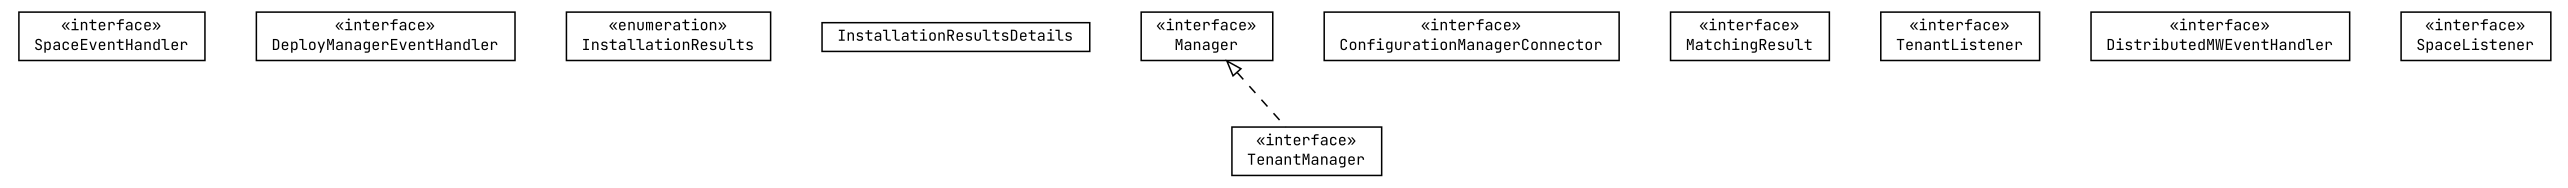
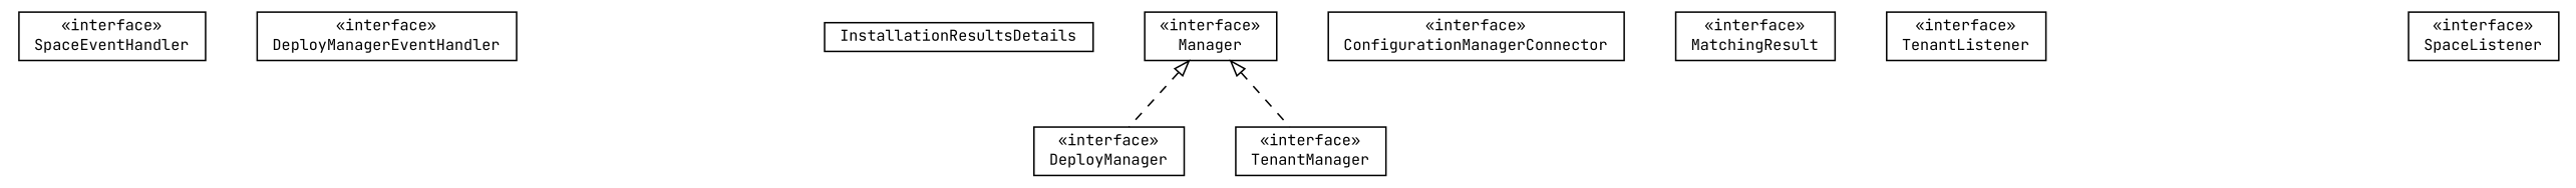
  digraph {
    fontname="JetBrains Mono"
    nodesep=0.25
    ranksep=0.5
    node [fontcolor=black fontname="JetBrains Mono" fontsize=10.0 shape=plaintext]
    edge [arrowtail=empty dir=back fontname="JetBrains Mono" fontsize=10 headport=p labelfontname=Helvetica labelfontsize=10 style=dashed tailport=p]
    n1 [label=<<table title="org.universAAL.middleware.managers.api.SpaceEventHandler" border="0" cellborder="1" cellspacing="0" cellpadding="2" port="p" href="./SpaceEventHandler.html"> 		<tr><td><table border="0" cellspacing="0" cellpadding="1"> <tr><td align="center" balign="center"> &#171;interface&#187; </td></tr> <tr><td align="center" balign="center"> SpaceEventHandler </td></tr> 		</table></td></tr> 		</table>>]
    n2 [label=<<table title="org.universAAL.middleware.managers.api.DeployManagerEventHandler" border="0" cellborder="1" cellspacing="0" cellpadding="2" port="p" href="./DeployManagerEventHandler.html"> 		<tr><td><table border="0" cellspacing="0" cellpadding="1"> <tr><td align="center" balign="center"> &#171;interface&#187; </td></tr> <tr><td align="center" balign="center"> DeployManagerEventHandler </td></tr> 		</table></td></tr> 		</table>>]
-   n3 [label=<<table title="org.universAAL.middleware.managers.api.InstallationResults" border="0" cellborder="1" cellspacing="0" cellpadding="2" port="p" href="./InstallationResults.html"> 		<tr><td><table border="0" cellspacing="0" cellpadding="1"> <tr><td align="center" balign="center"> &#171;enumeration&#187; </td></tr> <tr><td align="center" balign="center"> InstallationResults </td></tr> 		</table></td></tr> 		</table>>]
    n4 [label=<<table title="org.universAAL.middleware.managers.api.InstallationResultsDetails" border="0" cellborder="1" cellspacing="0" cellpadding="2" port="p" href="./InstallationResultsDetails.html"> 		<tr><td><table border="0" cellspacing="0" cellpadding="1"> <tr><td align="center" balign="center"> InstallationResultsDetails </td></tr> 		</table></td></tr> 		</table>>]
+   n5 [label=<<table title="org.universAAL.middleware.managers.api.DeployManager" border="0" cellborder="1" cellspacing="0" cellpadding="2" port="p" href="./DeployManager.html"> 		<tr><td><table border="0" cellspacing="0" cellpadding="1"> <tr><td align="center" balign="center"> &#171;interface&#187; </td></tr> <tr><td align="center" balign="center"> DeployManager </td></tr> 		</table></td></tr> 		</table>>]
    n6 [label=<<table title="org.universAAL.middleware.managers.api.ConfigurationManagerConnector" border="0" cellborder="1" cellspacing="0" cellpadding="2" port="p" href="./ConfigurationManagerConnector.html"> 		<tr><td><table border="0" cellspacing="0" cellpadding="1"> <tr><td align="center" balign="center"> &#171;interface&#187; </td></tr> <tr><td align="center" balign="center"> ConfigurationManagerConnector </td></tr> 		</table></td></tr> 		</table>>]
    n7 [label=<<table title="org.universAAL.middleware.managers.api.MatchingResult" border="0" cellborder="1" cellspacing="0" cellpadding="2" port="p" href="./MatchingResult.html"> 		<tr><td><table border="0" cellspacing="0" cellpadding="1"> <tr><td align="center" balign="center"> &#171;interface&#187; </td></tr> <tr><td align="center" balign="center"> MatchingResult </td></tr> 		</table></td></tr> 		</table>>]
    n8 [label=<<table title="org.universAAL.middleware.managers.api.TenantListener" border="0" cellborder="1" cellspacing="0" cellpadding="2" port="p" href="./TenantListener.html"> 		<tr><td><table border="0" cellspacing="0" cellpadding="1"> <tr><td align="center" balign="center"> &#171;interface&#187; </td></tr> <tr><td align="center" balign="center"> TenantListener </td></tr> 		</table></td></tr> 		</table>>]
    n9 [label=<<table title="org.universAAL.middleware.managers.api.TenantManager" border="0" cellborder="1" cellspacing="0" cellpadding="2" port="p" href="./TenantManager.html"> 		<tr><td><table border="0" cellspacing="0" cellpadding="1"> <tr><td align="center" balign="center"> &#171;interface&#187; </td></tr> <tr><td align="center" balign="center"> TenantManager </td></tr> 		</table></td></tr> 		</table>>]
    n10 [label=<<table title="org.universAAL.middleware.managers.api.Manager" border="0" cellborder="1" cellspacing="0" cellpadding="2" port="p" href="./Manager.html"> 		<tr><td><table border="0" cellspacing="0" cellpadding="1"> <tr><td align="center" balign="center"> &#171;interface&#187; </td></tr> <tr><td align="center" balign="center"> Manager </td></tr> 		</table></td></tr> 		</table>>]
-   n11 [label=<<table title="org.universAAL.middleware.managers.api.DistributedMWEventHandler" border="0" cellborder="1" cellspacing="0" cellpadding="2" port="p" href="./DistributedMWEventHandler.html"> 		<tr><td><table border="0" cellspacing="0" cellpadding="1"> <tr><td align="center" balign="center"> &#171;interface&#187; </td></tr> <tr><td align="center" balign="center"> DistributedMWEventHandler </td></tr> 		</table></td></tr> 		</table>>]
    n12 [label=<<table title="org.universAAL.middleware.managers.api.SpaceListener" border="0" cellborder="1" cellspacing="0" cellpadding="2" port="p" href="./SpaceListener.html"> 		<tr><td><table border="0" cellspacing="0" cellpadding="1"> <tr><td align="center" balign="center"> &#171;interface&#187; </td></tr> <tr><td align="center" balign="center"> SpaceListener </td></tr> 		</table></td></tr> 		</table>>]
+   n10 -> n5
    n10 -> n9
  }
